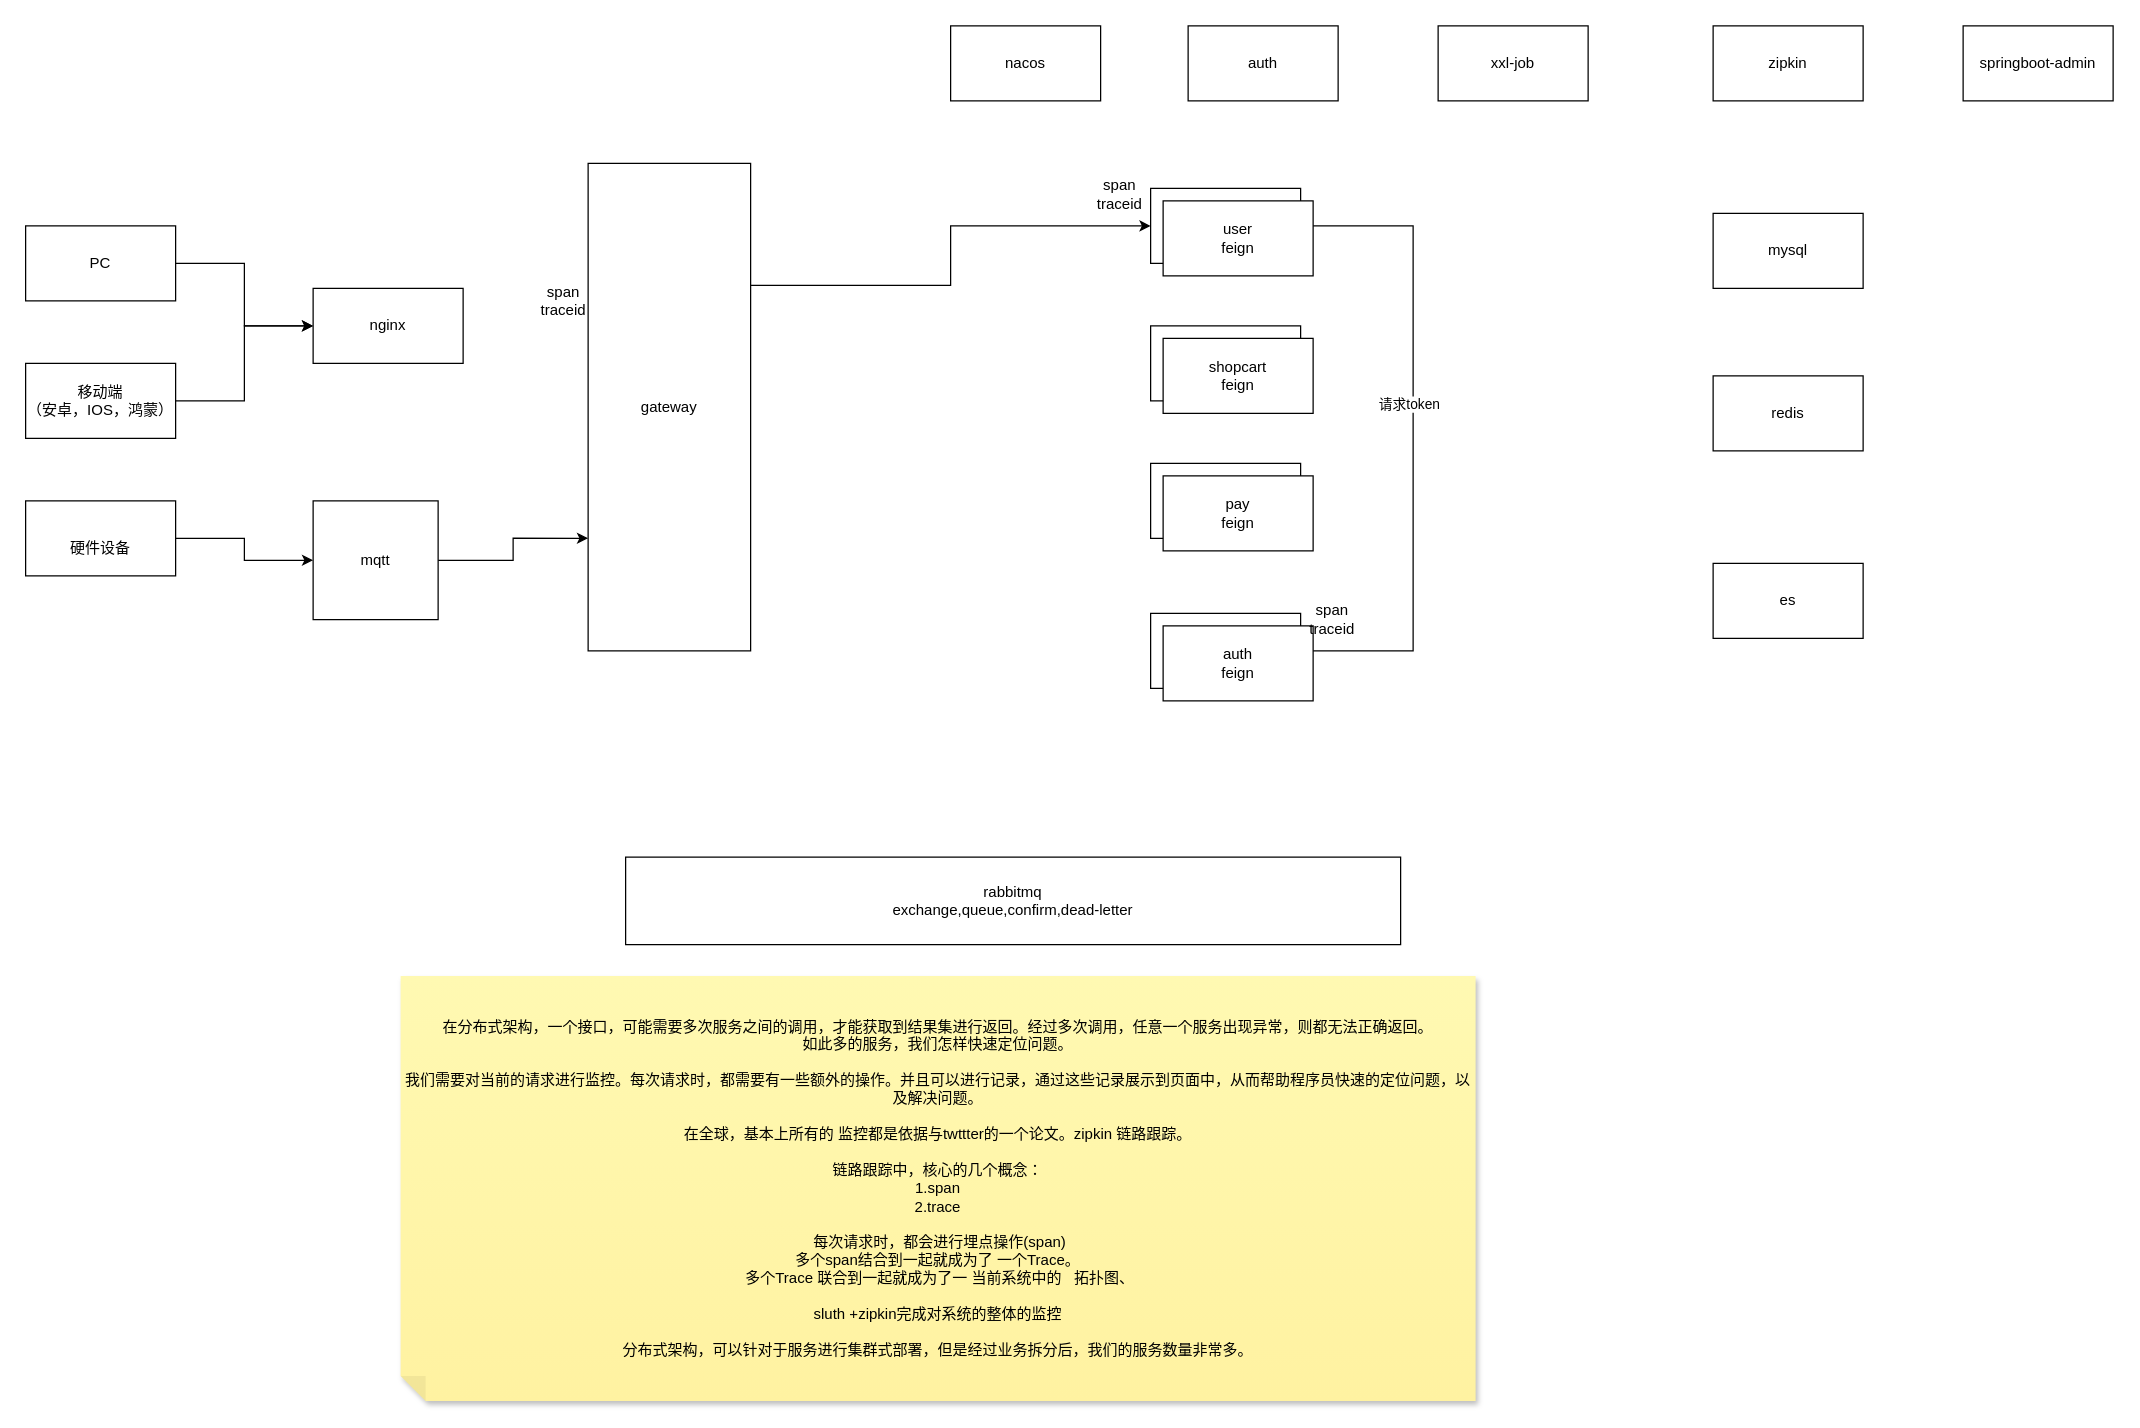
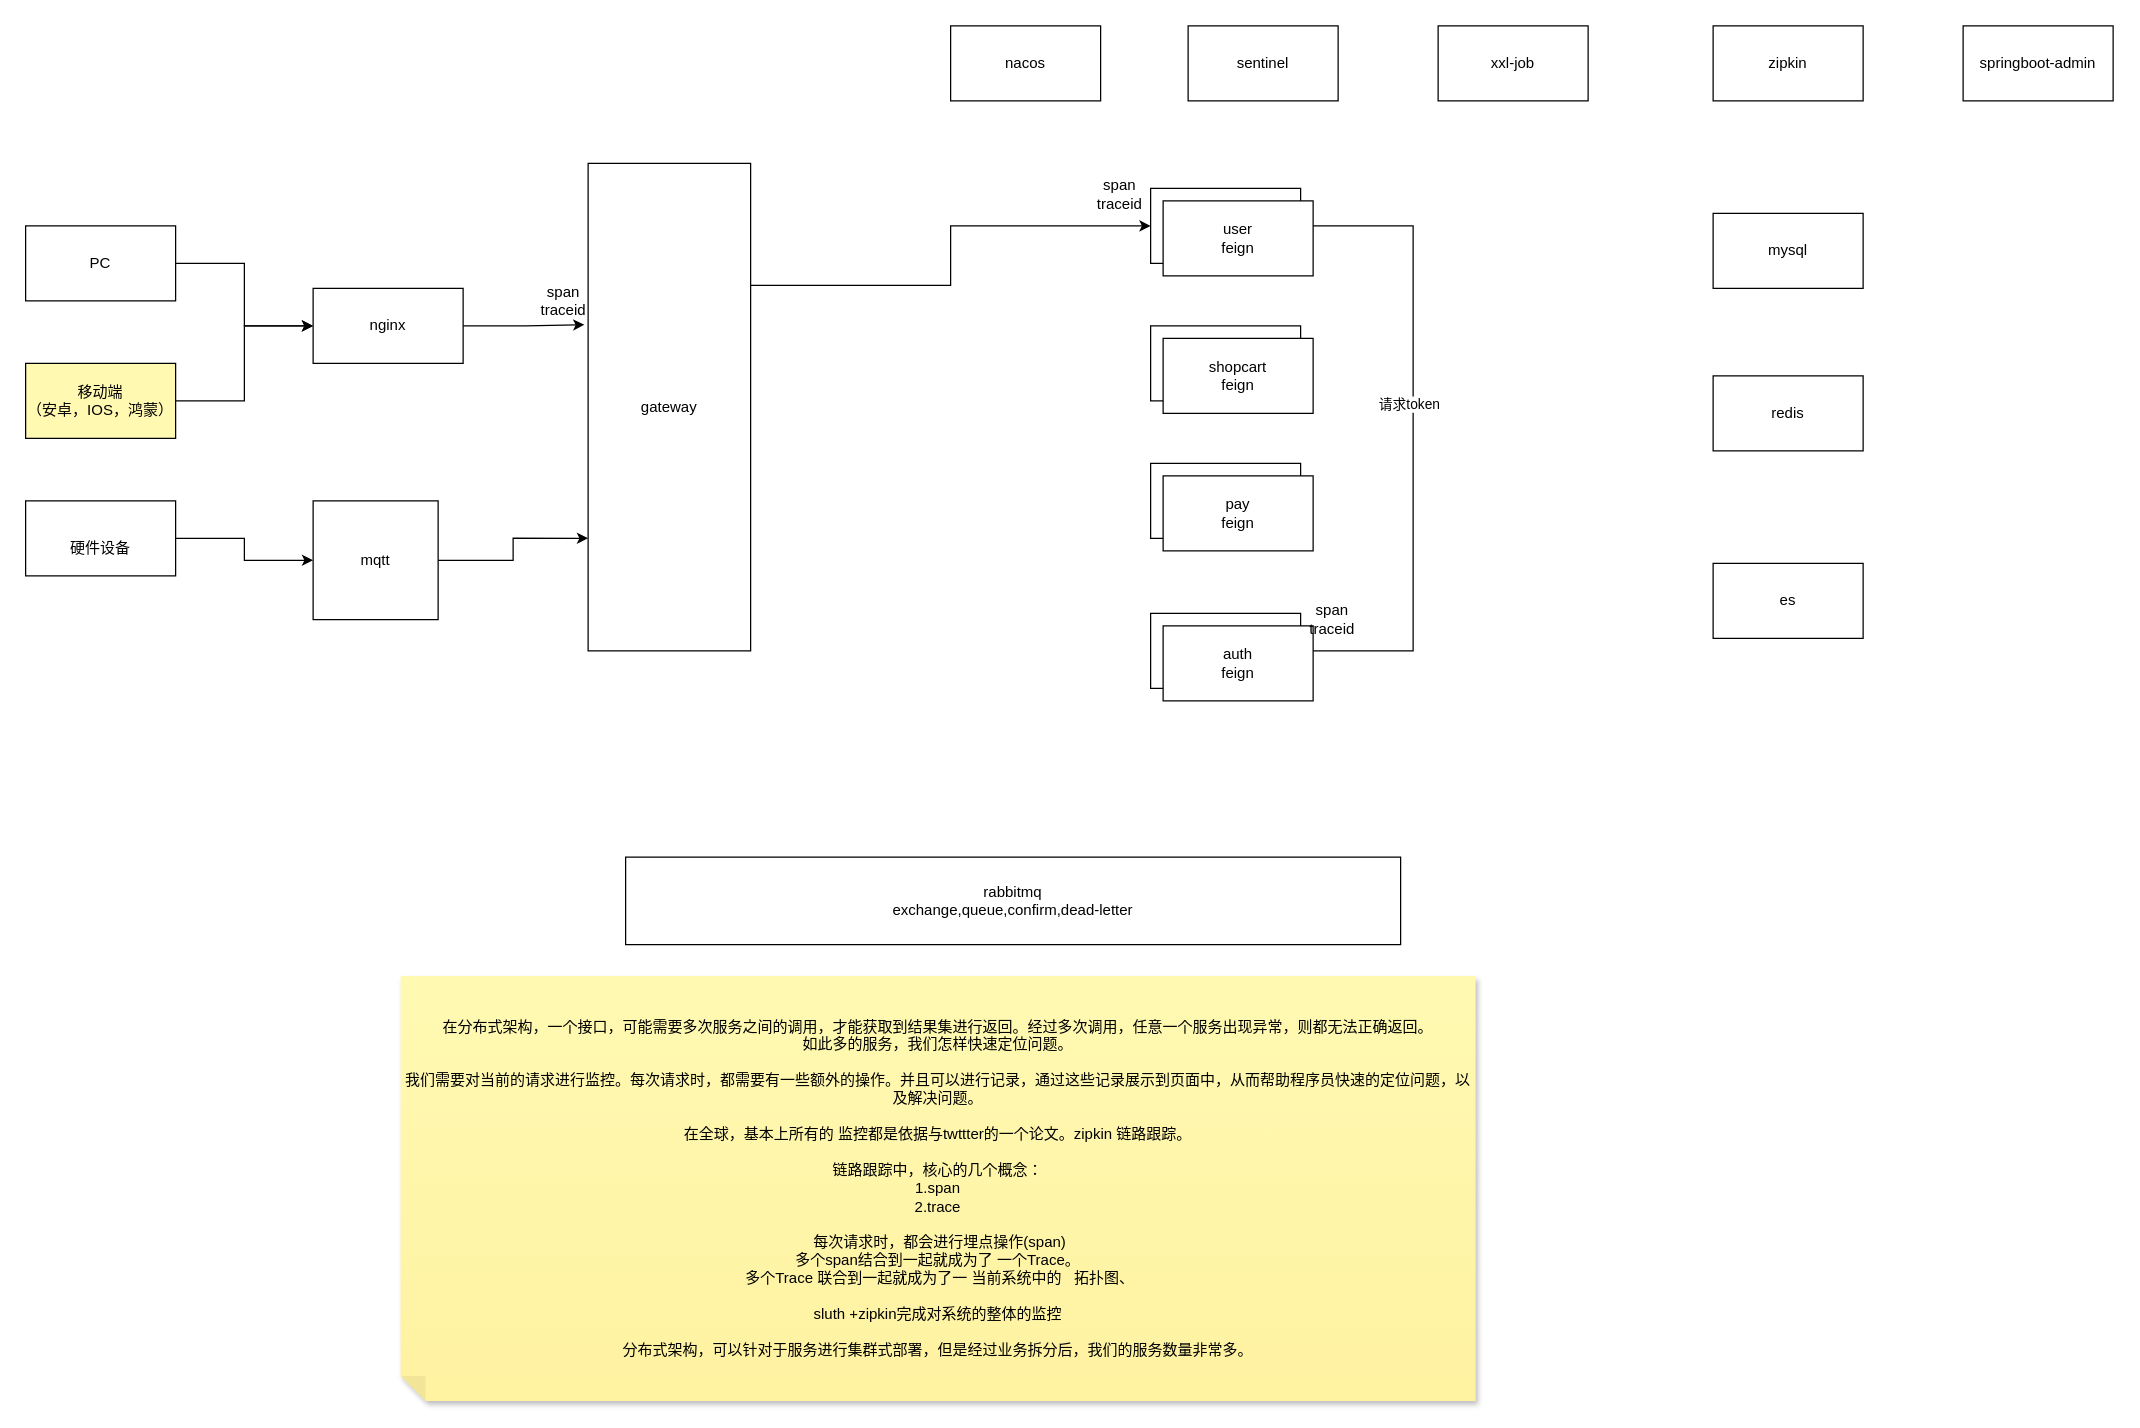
  <mxCell id="0" />
  <mxCell id="1" parent="0" />
  <mxCell id="2" value="nacos" style="rounded=0;whiteSpace=wrap;html=1;" vertex="1" parent="1"><mxGeometry x="760" y="20" width="120" height="60" as="geometry" /></mxCell>
  <mxCell id="3" style="edgeStyle=orthogonalEdgeStyle;rounded=0;orthogonalLoop=1;jettySize=auto;html=1;entryX=0;entryY=0.5;entryDx=0;entryDy=0;" edge="1" parent="1" source="4" target="8"><mxGeometry relative="1" as="geometry" /></mxCell>
  <mxCell id="4" value="PC" style="rounded=0;whiteSpace=wrap;html=1;" vertex="1" parent="1"><mxGeometry x="20" y="180" width="120" height="60" as="geometry" /></mxCell>
  <mxCell id="5" style="edgeStyle=orthogonalEdgeStyle;rounded=0;orthogonalLoop=1;jettySize=auto;html=1;entryX=0;entryY=0.5;entryDx=0;entryDy=0;" edge="1" parent="1" source="6" target="8"><mxGeometry relative="1" as="geometry" /></mxCell>
- <mxCell id="6" value="移动端&lt;br&gt;（安卓，IOS，鸿蒙）" style="rounded=0;whiteSpace=wrap;html=1;" vertex="1" parent="1"><mxGeometry x="20" y="290" width="120" height="60" as="geometry" /></mxCell>
+ <mxCell id="6" value="移动端&lt;br&gt;（安卓，IOS，鸿蒙）" style="rounded=0;whiteSpace=wrap;html=1;fillColor=#fff9b2;" vertex="1" parent="1"><mxGeometry x="20" y="290" width="120" height="60" as="geometry" /></mxCell>
+ <mxCell id="7" style="edgeStyle=orthogonalEdgeStyle;rounded=0;orthogonalLoop=1;jettySize=auto;html=1;entryX=-0.023;entryY=0.331;entryDx=0;entryDy=0;entryPerimeter=0;" edge="1" parent="1" source="8" target="14"><mxGeometry relative="1" as="geometry" /></mxCell>
  <mxCell id="8" value="nginx" style="rounded=0;whiteSpace=wrap;html=1;" vertex="1" parent="1"><mxGeometry x="250" y="230" width="120" height="60" as="geometry" /></mxCell>
  <mxCell id="9" value="" style="edgeStyle=orthogonalEdgeStyle;rounded=0;orthogonalLoop=1;jettySize=auto;html=1;" edge="1" parent="1" source="10" target="12"><mxGeometry relative="1" as="geometry" /></mxCell>
  <mxCell id="10" value="&lt;br&gt;硬件设备" style="rounded=0;whiteSpace=wrap;html=1;" vertex="1" parent="1"><mxGeometry x="20" y="400" width="120" height="60" as="geometry" /></mxCell>
  <mxCell id="11" style="edgeStyle=orthogonalEdgeStyle;rounded=0;orthogonalLoop=1;jettySize=auto;html=1;entryX=0;entryY=0.769;entryDx=0;entryDy=0;entryPerimeter=0;" edge="1" parent="1" source="12" target="14"><mxGeometry relative="1" as="geometry" /></mxCell>
  <mxCell id="12" value="mqtt" style="rounded=0;whiteSpace=wrap;html=1;" vertex="1" parent="1"><mxGeometry x="250" y="400" width="100" height="95" as="geometry" /></mxCell>
  <mxCell id="13" style="edgeStyle=orthogonalEdgeStyle;rounded=0;orthogonalLoop=1;jettySize=auto;html=1;exitX=1;exitY=0.25;exitDx=0;exitDy=0;" edge="1" parent="1" source="14" target="17"><mxGeometry relative="1" as="geometry" /></mxCell>
  <mxCell id="14" value="gateway" style="rounded=0;whiteSpace=wrap;html=1;" vertex="1" parent="1"><mxGeometry x="470" y="130" width="130" height="390" as="geometry" /></mxCell>
  <mxCell id="15" style="edgeStyle=orthogonalEdgeStyle;rounded=0;orthogonalLoop=1;jettySize=auto;html=1;entryX=1;entryY=0.5;entryDx=0;entryDy=0;" edge="1" parent="1" source="17" target="20"><mxGeometry relative="1" as="geometry"><Array as="points"><mxPoint x="1130" y="180" /><mxPoint x="1130" y="520" /></Array></mxGeometry></mxCell>
  <mxCell id="16" value="请求token" style="edgeLabel;html=1;align=center;verticalAlign=middle;resizable=0;points=[];" vertex="1" connectable="0" parent="15"><mxGeometry x="-0.108" y="-4" relative="1" as="geometry"><mxPoint as="offset" /></mxGeometry></mxCell>
  <mxCell id="17" value="user&lt;br&gt;feign" style="rounded=0;whiteSpace=wrap;html=1;" vertex="1" parent="1"><mxGeometry x="920" y="150" width="120" height="60" as="geometry" /></mxCell>
  <mxCell id="18" value="shopcart&lt;br&gt;feign" style="rounded=0;whiteSpace=wrap;html=1;" vertex="1" parent="1"><mxGeometry x="920" y="260" width="120" height="60" as="geometry" /></mxCell>
  <mxCell id="19" value="pay&lt;br&gt;feign" style="rounded=0;whiteSpace=wrap;html=1;" vertex="1" parent="1"><mxGeometry x="920" y="370" width="120" height="60" as="geometry" /></mxCell>
  <mxCell id="20" value="auth&lt;br&gt;feign" style="rounded=0;whiteSpace=wrap;html=1;" vertex="1" parent="1"><mxGeometry x="920" y="490" width="120" height="60" as="geometry" /></mxCell>
- <mxCell id="21" value="auth" style="rounded=0;whiteSpace=wrap;html=1;" vertex="1" parent="1"><mxGeometry x="950" y="20" width="120" height="60" as="geometry" /></mxCell>
+ <mxCell id="21" value="sentinel" style="rounded=0;whiteSpace=wrap;html=1;" vertex="1" parent="1"><mxGeometry x="950" y="20" width="120" height="60" as="geometry" /></mxCell>
  <mxCell id="22" value="rabbitmq&lt;br&gt;exchange,queue,confirm,dead-letter" style="rounded=0;whiteSpace=wrap;html=1;" vertex="1" parent="1"><mxGeometry x="500" y="685" width="620" height="70" as="geometry" /></mxCell>
  <mxCell id="23" value="mysql" style="rounded=0;whiteSpace=wrap;html=1;" vertex="1" parent="1"><mxGeometry x="1370" y="170" width="120" height="60" as="geometry" /></mxCell>
  <mxCell id="24" value="redis" style="rounded=0;whiteSpace=wrap;html=1;" vertex="1" parent="1"><mxGeometry x="1370" y="300" width="120" height="60" as="geometry" /></mxCell>
  <mxCell id="25" value="es" style="rounded=0;whiteSpace=wrap;html=1;" vertex="1" parent="1"><mxGeometry x="1370" y="450" width="120" height="60" as="geometry" /></mxCell>
  <mxCell id="26" value="在分布式架构，一个接口，可能需要多次服务之间的调用，才能获取到结果集进行返回。经过多次调用，任意一个服务出现异常，则都无法正确返回。&lt;br&gt;如此多的服务，我们怎样快速定位问题。&lt;br&gt;&lt;br&gt;我们需要对当前的请求进行监控。每次请求时，都需要有一些额外的操作。并且可以进行记录，通过这些记录展示到页面中，从而帮助程序员快速的定位问题，以及解决问题。&lt;br&gt;&lt;br&gt;在全球，基本上所有的 监控都是依据与twttter的一个论文。zipkin 链路跟踪。&lt;br&gt;&lt;br&gt;链路跟踪中，核心的几个概念：&lt;br&gt;1.span&lt;br&gt;2.trace&lt;br&gt;&lt;br&gt;&amp;nbsp;每次请求时，都会进行埋点操作(span)&lt;br&gt;多个span结合到一起就成为了 一个Trace。&lt;br&gt;&amp;nbsp;多个Trace 联合到一起就成为了一 当前系统中的&amp;nbsp; &amp;nbsp;拓扑图、&lt;br&gt;&lt;br&gt;sluth +zipkin完成对系统的整体的监控&lt;br&gt;&lt;br&gt;分布式架构，可以针对于服务进行集群式部署，但是经过业务拆分后，我们的服务数量非常多。" style="shape=note;whiteSpace=wrap;html=1;backgroundOutline=1;fontColor=#000000;darkOpacity=0.05;fillColor=#FFF9B2;strokeColor=none;fillStyle=solid;direction=west;gradientDirection=north;gradientColor=#FFF2A1;shadow=1;size=20;pointerEvents=1;" vertex="1" parent="1"><mxGeometry x="320" y="780" width="860" height="340" as="geometry" /></mxCell>
  <mxCell id="27" value="user&lt;br&gt;feign" style="rounded=0;whiteSpace=wrap;html=1;" vertex="1" parent="1"><mxGeometry x="930" y="160" width="120" height="60" as="geometry" /></mxCell>
  <mxCell id="28" value="shopcart&lt;br&gt;feign" style="rounded=0;whiteSpace=wrap;html=1;" vertex="1" parent="1"><mxGeometry x="930" y="270" width="120" height="60" as="geometry" /></mxCell>
  <mxCell id="29" value="pay&lt;br&gt;feign" style="rounded=0;whiteSpace=wrap;html=1;" vertex="1" parent="1"><mxGeometry x="930" y="380" width="120" height="60" as="geometry" /></mxCell>
  <mxCell id="30" value="auth&lt;br&gt;feign" style="rounded=0;whiteSpace=wrap;html=1;" vertex="1" parent="1"><mxGeometry x="930" y="500" width="120" height="60" as="geometry" /></mxCell>
  <mxCell id="31" value="span&lt;br&gt;traceid" style="text;html=1;align=center;verticalAlign=middle;resizable=0;points=[];autosize=1;strokeColor=none;fillColor=none;" vertex="1" parent="1"><mxGeometry x="420" y="220" width="60" height="40" as="geometry" /></mxCell>
  <mxCell id="32" value="span&lt;br&gt;traceid" style="text;html=1;align=center;verticalAlign=middle;resizable=0;points=[];autosize=1;strokeColor=none;fillColor=none;" vertex="1" parent="1"><mxGeometry x="865" y="135" width="60" height="40" as="geometry" /></mxCell>
  <mxCell id="33" value="span&lt;br&gt;traceid" style="text;html=1;align=center;verticalAlign=middle;resizable=0;points=[];autosize=1;strokeColor=none;fillColor=none;" vertex="1" parent="1"><mxGeometry x="1035" y="475" width="60" height="40" as="geometry" /></mxCell>
  <mxCell id="34" value="xxl-job" style="rounded=0;whiteSpace=wrap;html=1;" vertex="1" parent="1"><mxGeometry x="1150" y="20" width="120" height="60" as="geometry" /></mxCell>
  <mxCell id="35" value="zipkin" style="rounded=0;whiteSpace=wrap;html=1;" vertex="1" parent="1"><mxGeometry x="1370" y="20" width="120" height="60" as="geometry" /></mxCell>
  <mxCell id="36" value="springboot-admin" style="rounded=0;whiteSpace=wrap;html=1;" vertex="1" parent="1"><mxGeometry x="1570" y="20" width="120" height="60" as="geometry" /></mxCell>
